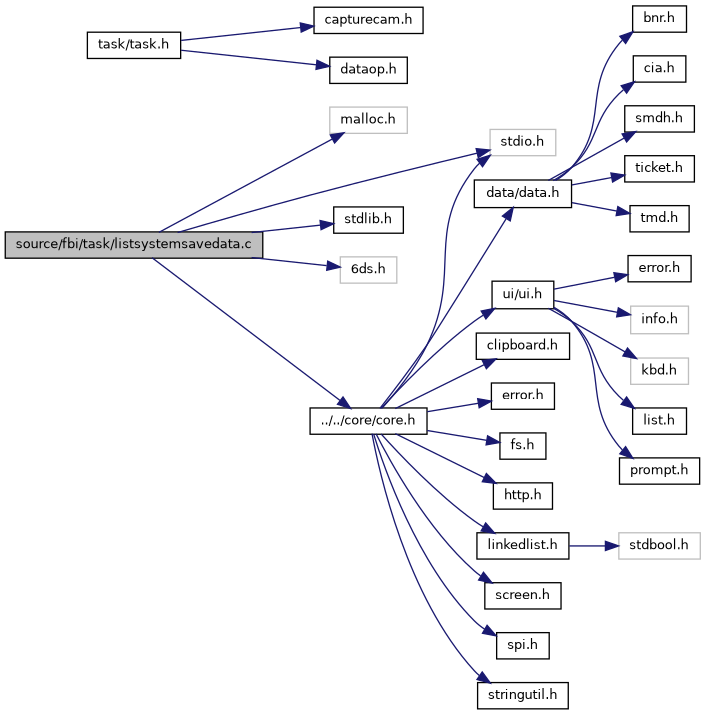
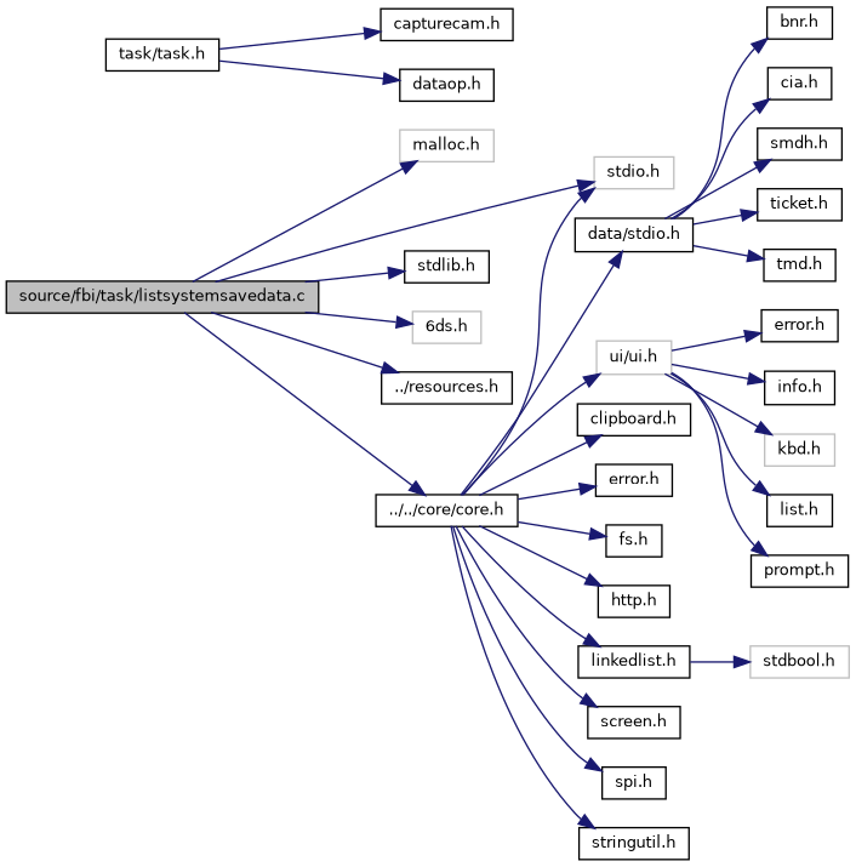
  digraph {
    rankdir=LR
    node [color=black fillcolor=white fontname=Helvetica fontsize=10 shape=record style=filled]
    edge [color=midnightblue fontname=Helvetica fontsize=10 labelfontname=Helvetica labelfontsize=10 style=solid]
    n1 [fillcolor=grey75 fontcolor=black height=0.2 label="source/fbi/task/listsystemsavedata.c" width=0.4]
    n2 [color=grey75 height=0.2 label="malloc.h" width=0.4]
    n3 [color=grey75 height=0.2 label="stdio.h" width=0.4]
    n4 [height=0.2 label="stdlib.h" width=0.4]
    n5 [color=grey75 height=0.2 label="6ds.h" width=0.4]
+   n6 [height=0.2 label="../resources.h" width=0.4]
    n7 [height=0.2 label="../../core/core.h" width=0.4]
-   n8 [height=0.2 label="data/data.h" width=0.4]
-   n9 [height=0.2 label="ui/ui.h" width=0.4]
+   n8 [height=0.2 label="data/stdio.h" width=0.4]
+   n9 [color=grey75 height=0.2 label="ui/ui.h" width=0.4]
    n10 [height=0.2 label="clipboard.h" width=0.4]
    n11 [height=0.2 label="error.h" width=0.4]
    n12 [height=0.2 label="fs.h" width=0.4]
    n13 [height=0.2 label="http.h" width=0.4]
    n14 [height=0.2 label="linkedlist.h" width=0.4]
    n15 [height=0.2 label="screen.h" width=0.4]
    n16 [height=0.2 label="spi.h" width=0.4]
    n17 [height=0.2 label="stringutil.h" width=0.4]
    n18 [height=0.2 label="bnr.h" width=0.4]
    n19 [height=0.2 label="cia.h" width=0.4]
    n20 [height=0.2 label="smdh.h" width=0.4]
    n21 [height=0.2 label="ticket.h" width=0.4]
    n22 [height=0.2 label="tmd.h" width=0.4]
    n23 [height=0.2 label="task/task.h" width=0.4]
    n24 [height=0.2 label="capturecam.h" width=0.4]
    n25 [height=0.2 label="dataop.h" width=0.4]
    n26 [height=0.2 label="error.h" width=0.4]
-   n27 [color=grey75 height=0.2 label="info.h" width=0.4]
+   n27 [height=0.2 label="info.h" width=0.4]
    n28 [color=grey75 height=0.2 label="kbd.h" width=0.4]
    n29 [height=0.2 label="list.h" width=0.4]
    n30 [height=0.2 label="prompt.h" width=0.4]
    n31 [color=grey75 height=0.2 label="stdbool.h" width=0.4]
    n1 -> n2
    n1 -> n3
    n1 -> n4
    n1 -> n5
+   n1 -> n6
    n1 -> n7
    n7 -> n3
    n7 -> n8
    n7 -> n9
    n7 -> n10
    n7 -> n11
    n7 -> n12
    n7 -> n13
    n7 -> n14
    n7 -> n15
    n7 -> n16
    n7 -> n17
    n8 -> n18
    n8 -> n19
    n8 -> n20
    n8 -> n21
    n8 -> n22
    n9 -> n26
    n9 -> n27
    n9 -> n28
    n9 -> n29
    n9 -> n30
    n14 -> n31
    n23 -> n24
    n23 -> n25
  }
